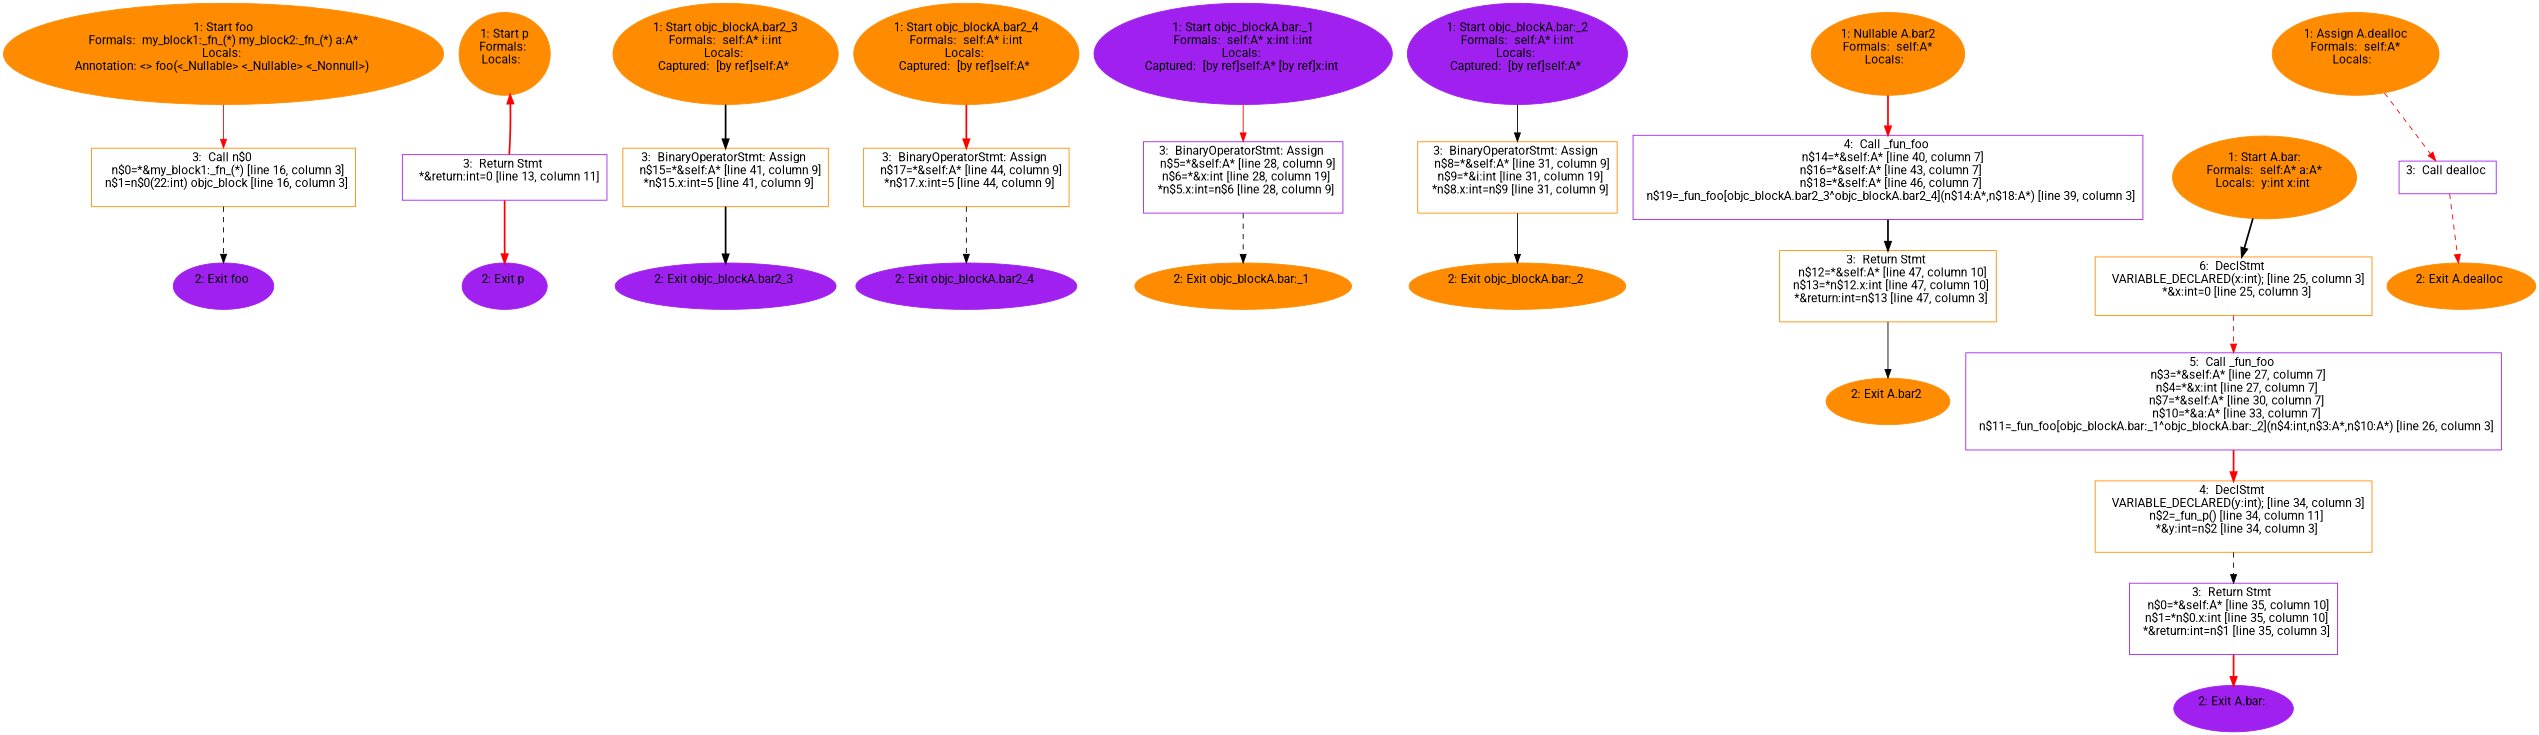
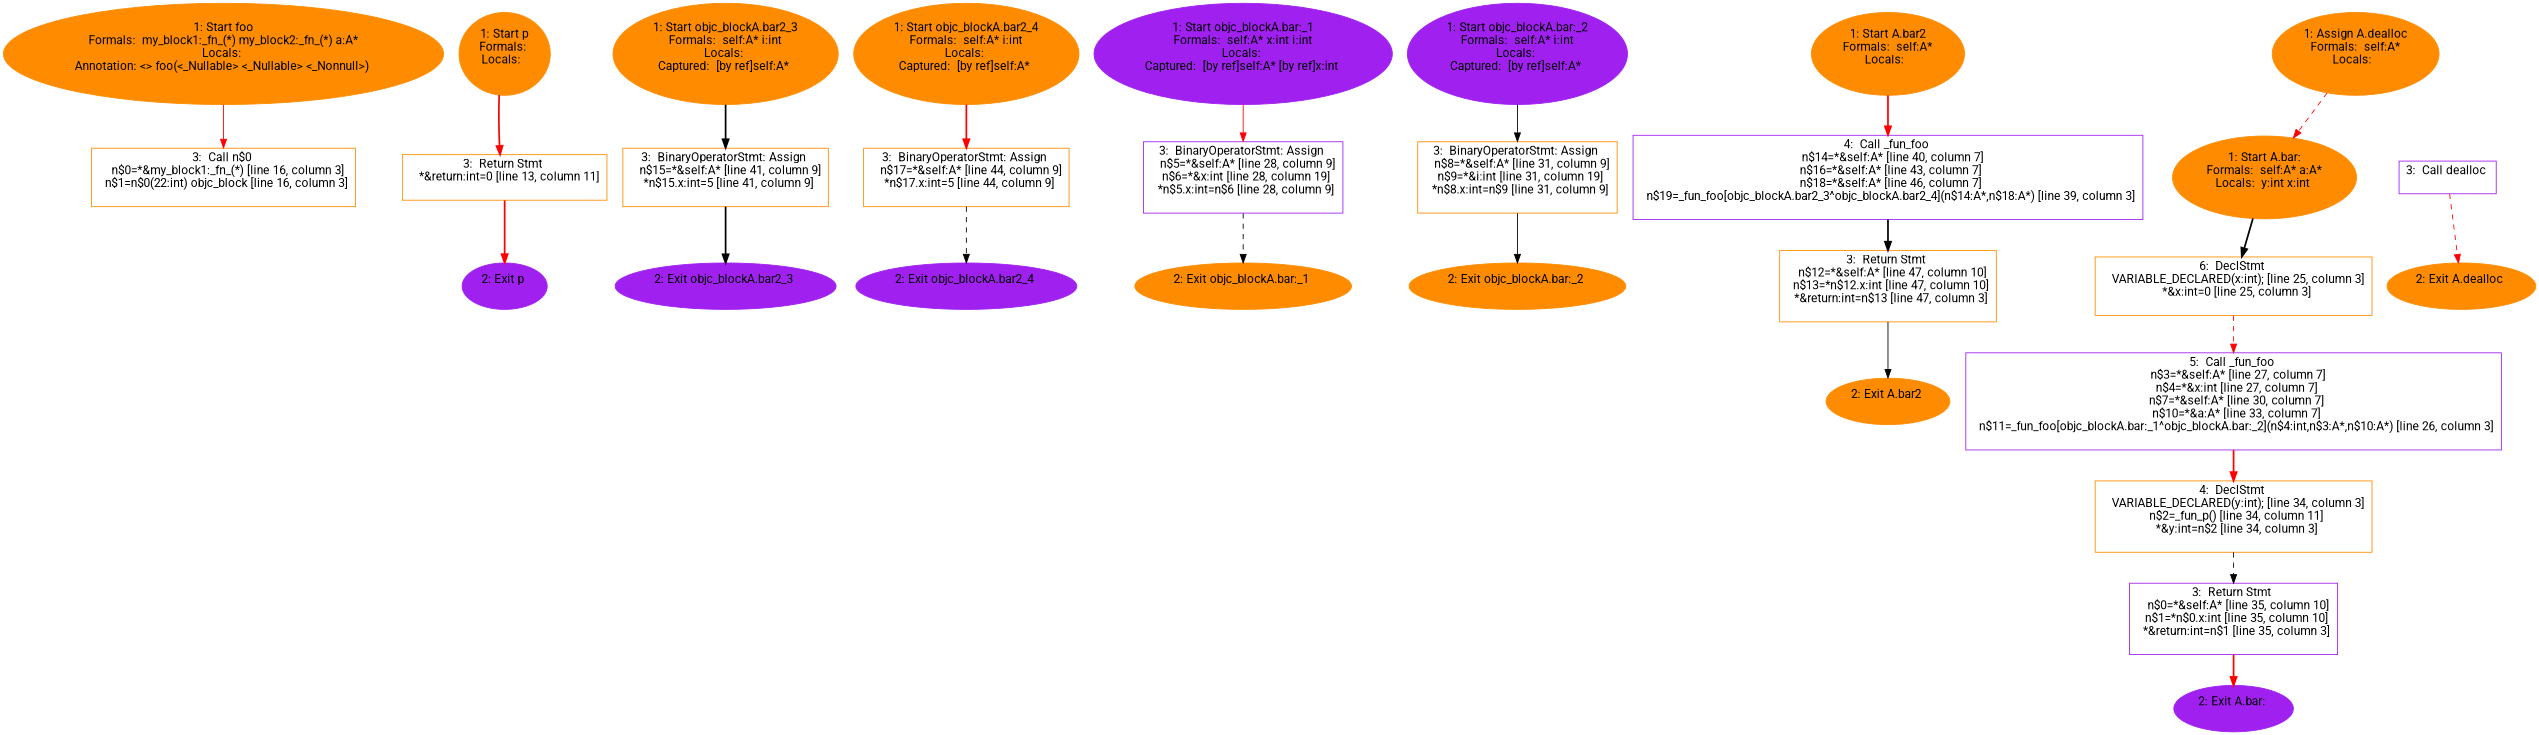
  digraph {
    fontname=Roboto
    node [color=darkorange fontname=Roboto style=filled]
    edge [color=red fontname=Roboto style=bold]
    n1 [label="1: Start foo\nFormals:  my_block1:_fn_(*) my_block2:_fn_(*) a:A*\nLocals: \nAnnotation: <> foo(<_Nullable> <_Nullable> <_Nonnull>) \n  "]
    n2 [label="3:  Call n$0 \n   n$0=*&my_block1:_fn_(*) [line 16, column 3]\n  n$1=n$0(22:int) objc_block [line 16, column 3]\n " shape=box style=""]
-   n3 [color=purple label="2: Exit foo \n  "]
    n4 [label="1: Start p\nFormals: \nLocals:  \n  "]
-   n5 [color=purple label="3:  Return Stmt \n   *&return:int=0 [line 13, column 11]\n " shape=box style=""]
+   n5 [label="3:  Return Stmt \n   *&return:int=0 [line 13, column 11]\n " shape=box style=""]
    n6 [color=purple label="2: Exit p \n  "]
    n7 [label="1: Start objc_blockA.bar2_3\nFormals:  self:A* i:int\nLocals: \nCaptured:  [by ref]self:A* \n  "]
    n8 [label="3:  BinaryOperatorStmt: Assign \n   n$15=*&self:A* [line 41, column 9]\n  *n$15.x:int=5 [line 41, column 9]\n " shape=box style=""]
    n9 [color=purple label="2: Exit objc_blockA.bar2_3 \n  "]
    n10 [label="1: Start objc_blockA.bar2_4\nFormals:  self:A* i:int\nLocals: \nCaptured:  [by ref]self:A* \n  "]
    n11 [label="3:  BinaryOperatorStmt: Assign \n   n$17=*&self:A* [line 44, column 9]\n  *n$17.x:int=5 [line 44, column 9]\n " shape=box style=""]
    n12 [color=purple label="2: Exit objc_blockA.bar2_4 \n  "]
    n13 [color=purple label="1: Start objc_blockA.bar:_1\nFormals:  self:A* x:int i:int\nLocals: \nCaptured:  [by ref]self:A* [by ref]x:int \n  "]
    n14 [color=purple label="3:  BinaryOperatorStmt: Assign \n   n$5=*&self:A* [line 28, column 9]\n  n$6=*&x:int [line 28, column 19]\n  *n$5.x:int=n$6 [line 28, column 9]\n " shape=box style=""]
    n15 [label="2: Exit objc_blockA.bar:_1 \n  "]
    n16 [color=purple label="1: Start objc_blockA.bar:_2\nFormals:  self:A* i:int\nLocals: \nCaptured:  [by ref]self:A* \n  "]
    n17 [label="3:  BinaryOperatorStmt: Assign \n   n$8=*&self:A* [line 31, column 9]\n  n$9=*&i:int [line 31, column 19]\n  *n$8.x:int=n$9 [line 31, column 9]\n " shape=box style=""]
    n18 [label="2: Exit objc_blockA.bar:_2 \n  "]
-   n19 [label="1: Nullable A.bar2\nFormals:  self:A*\nLocals:  \n  "]
+   n19 [label="1: Start A.bar2\nFormals:  self:A*\nLocals:  \n  "]
    n20 [color=purple label="4:  Call _fun_foo \n   n$14=*&self:A* [line 40, column 7]\n  n$16=*&self:A* [line 43, column 7]\n  n$18=*&self:A* [line 46, column 7]\n  n$19=_fun_foo[objc_blockA.bar2_3^objc_blockA.bar2_4](n$14:A*,n$18:A*) [line 39, column 3]\n " shape=box style=""]
    n21 [label="3:  Return Stmt \n   n$12=*&self:A* [line 47, column 10]\n  n$13=*n$12.x:int [line 47, column 10]\n  *&return:int=n$13 [line 47, column 3]\n " shape=box style=""]
    n22 [label="2: Exit A.bar2 \n  "]
    n23 [label="1: Start A.bar:\nFormals:  self:A* a:A*\nLocals:  y:int x:int \n  "]
    n24 [label="6:  DeclStmt \n   VARIABLE_DECLARED(x:int); [line 25, column 3]\n  *&x:int=0 [line 25, column 3]\n " shape=box style=""]
    n25 [color=purple label="5:  Call _fun_foo \n   n$3=*&self:A* [line 27, column 7]\n  n$4=*&x:int [line 27, column 7]\n  n$7=*&self:A* [line 30, column 7]\n  n$10=*&a:A* [line 33, column 7]\n  n$11=_fun_foo[objc_blockA.bar:_1^objc_blockA.bar:_2](n$4:int,n$3:A*,n$10:A*) [line 26, column 3]\n " shape=box style=""]
    n26 [label="4:  DeclStmt \n   VARIABLE_DECLARED(y:int); [line 34, column 3]\n  n$2=_fun_p() [line 34, column 11]\n  *&y:int=n$2 [line 34, column 3]\n " shape=box style=""]
    n27 [color=purple label="2: Exit A.bar: \n  "]
    n28 [color=purple label="3:  Return Stmt \n   n$0=*&self:A* [line 35, column 10]\n  n$1=*n$0.x:int [line 35, column 10]\n  *&return:int=n$1 [line 35, column 3]\n " shape=box style=""]
    n29 [label="1: Assign A.dealloc\nFormals:  self:A*\nLocals:  \n  "]
    n30 [color=purple label="3:  Call dealloc \n  " shape=box style=""]
    n31 [label="2: Exit A.dealloc \n  "]
    n1 -> n2 [style=solid]
-   n2 -> n3 [color=black style=dashed]
-   n5 -> n4
+   n4 -> n5
    n5 -> n6
    n7 -> n8 [color=black]
    n8 -> n9 [color=black]
    n10 -> n11
    n11 -> n12 [color=black style=dashed]
    n13 -> n14 [style=solid]
    n14 -> n15 [color=black style=dashed]
    n16 -> n17 [color=black style=solid]
    n17 -> n18 [color=black style=solid]
    n19 -> n20
    n20 -> n21 [color=black]
    n21 -> n22 [color=black style=solid]
    n23 -> n24 [color=black]
    n24 -> n25 [style=dashed]
    n25 -> n26
    n26 -> n28 [color=black style=dashed]
    n28 -> n27
-   n29 -> n30 [style=dashed]
+   n29 -> n23 [style=dashed]
    n30 -> n31 [style=dashed]
  }
